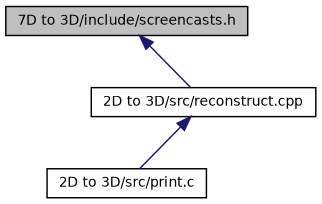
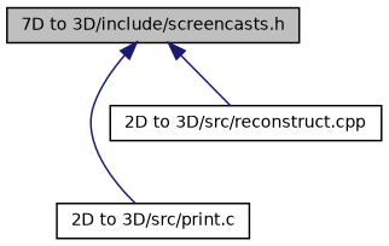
  digraph {
    node [color=black fillcolor=white fontname=Helvetica fontsize=10 shape=record style=filled]
    edge [color=midnightblue dir=back fontname=Helvetica fontsize=10 labelfontname=Helvetica labelfontsize=10 style=solid]
    n1 [fillcolor=grey75 fontcolor=black height=0.2 label="7D to 3D/include/screencasts.h" width=0.4]
    n2 [height=0.2 label="2D to 3D/src/print.c" width=0.4]
    n3 [height=0.2 label="2D to 3D/src/reconstruct.cpp" width=0.4]
-   n3 -> n2
+   n1 -> n2
    n1 -> n3
  }
